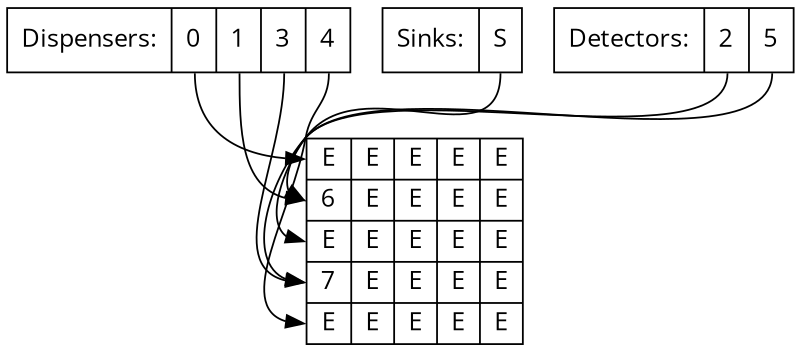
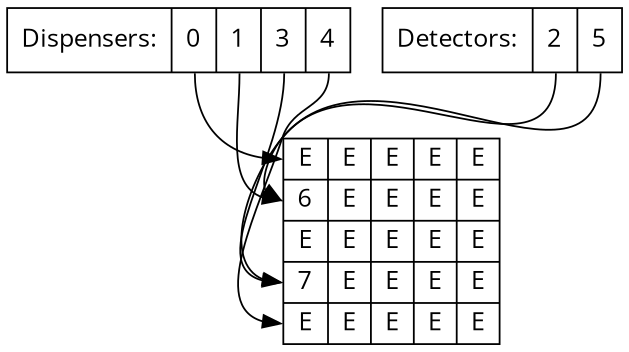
  digraph {
    rankdir=TB
    fontname="Open Sans"
    node [fontname="Open Sans" shape=record]
    edge [headport=f01 fontname="Open Sans"]
    n1 [label="Dispensers:|<d19>0|<d1>1|<d3>3|<d4>4"]
    n2 [label="{<f00>E|<f01>6|<f02>E|<f03>7|<f04>E}|{<f10>E|<f11>E|<f12>E|<f13>E|<f14>E}|{<f20>E|<f21>E|<f22>E|<f23>E|<f24>E}|{<f30>E|<f31>E|<f32>E|<f33>E|<f34>E}|{<f40>E|<f41>E|<f42>E|<f43>E|<f44>E}"]
-   n3 [label="Sinks:|<s2>S"]
    n4 [label="Detectors:|<D01>2|<D03>5"]
    n1 -> n2 [headport=f00 tailport=d19]
    n1 -> n2 [tailport=d1]
    n1 -> n2 [headport=f03 tailport=d3]
    n1 -> n2 [headport=f04 tailport=d4]
-   n3 -> n2 [headport=f02 tailport=s2]
    n4 -> n2 [tailport=D01]
    n4 -> n2 [headport=f03 tailport=D03]
  }
